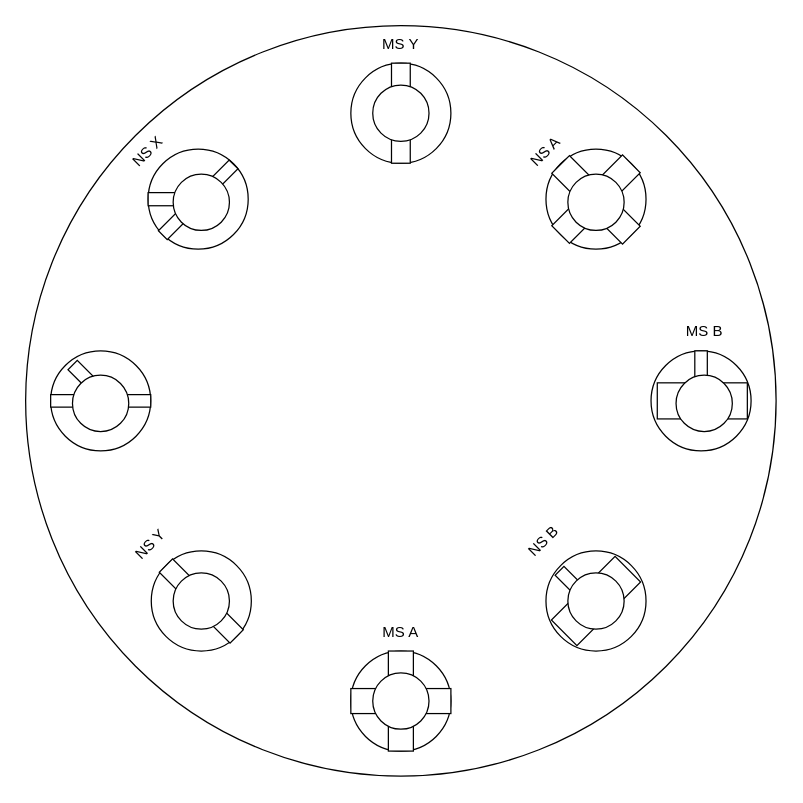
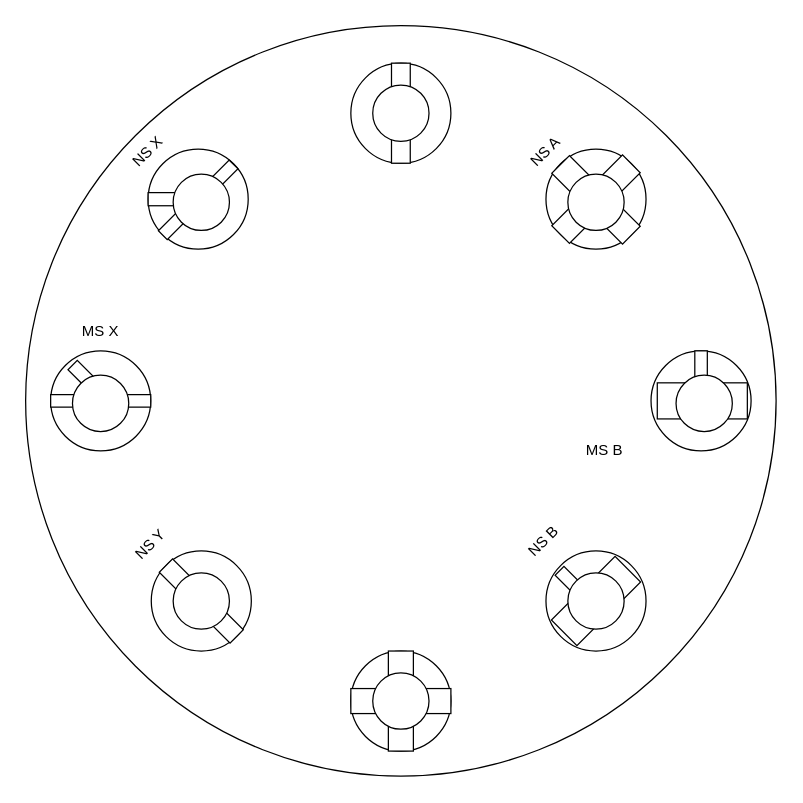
  <mxCell id="0" />
  <mxCell id="1" parent="0" />
  <mxCell id="2" value="" style="ellipse;whiteSpace=wrap;html=1;aspect=fixed;" parent="1" vertex="1"><mxGeometry x="20" y="20" width="600" height="600" as="geometry" /></mxCell>
  <mxCell id="3" value="" style="ellipse;whiteSpace=wrap;html=1;aspect=fixed;" parent="1" vertex="1"><mxGeometry x="280" y="50" width="80" height="80" as="geometry" /></mxCell>
  <mxCell id="4" value="" style="ellipse;whiteSpace=wrap;html=1;aspect=fixed;" parent="1" vertex="1"><mxGeometry x="520" y="280" width="80" height="80" as="geometry" /></mxCell>
  <mxCell id="5" value="" style="ellipse;whiteSpace=wrap;html=1;aspect=fixed;fontStyle=1" parent="1" vertex="1"><mxGeometry x="40" y="280" width="80" height="80" as="geometry" /></mxCell>
  <mxCell id="6" value="" style="ellipse;whiteSpace=wrap;html=1;aspect=fixed;" parent="1" vertex="1"><mxGeometry x="280" y="520" width="80" height="80" as="geometry" /></mxCell>
  <mxCell id="7" value="" style="ellipse;whiteSpace=wrap;html=1;aspect=fixed;fontStyle=1" parent="1" vertex="1"><mxGeometry x="120.44" y="440" width="80" height="80" as="geometry" /></mxCell>
  <mxCell id="8" value="" style="ellipse;whiteSpace=wrap;html=1;aspect=fixed;fontStyle=1" parent="1" vertex="1"><mxGeometry x="436" y="118.75" width="80" height="80" as="geometry" /></mxCell>
  <mxCell id="9" value="" style="ellipse;whiteSpace=wrap;html=1;aspect=fixed;fontStyle=1" parent="1" vertex="1"><mxGeometry x="117.94" y="118.75" width="80" height="80" as="geometry" /></mxCell>
  <mxCell id="10" value="" style="ellipse;whiteSpace=wrap;html=1;aspect=fixed;fontStyle=1" parent="1" vertex="1"><mxGeometry x="436" y="440" width="80" height="80" as="geometry" /></mxCell>
  <mxCell id="11" value="" style="rounded=0;whiteSpace=wrap;html=1;" parent="1" vertex="1"><mxGeometry x="40" y="315" width="80" height="10" as="geometry" /></mxCell>
  <mxCell id="12" value="" style="rounded=0;whiteSpace=wrap;html=1;rotation=45;" parent="1" vertex="1"><mxGeometry x="52" y="299.5" width="38" height="10.5" as="geometry" /></mxCell>
  <mxCell id="13" value="" style="ellipse;whiteSpace=wrap;html=1;aspect=fixed;" parent="1" vertex="1"><mxGeometry x="57.44" y="299.5" width="45" height="45" as="geometry" /></mxCell>
  <mxCell id="14" value="" style="rounded=0;whiteSpace=wrap;html=1;rotation=-45;" parent="1" vertex="1"><mxGeometry x="117.94" y="154.25" width="80" height="10" as="geometry" /></mxCell>
  <mxCell id="15" value="" style="rounded=0;whiteSpace=wrap;html=1;rotation=0;" parent="1" vertex="1"><mxGeometry x="117.94" y="153.5" width="42" height="10.5" as="geometry" /></mxCell>
  <mxCell id="16" value="" style="ellipse;whiteSpace=wrap;html=1;aspect=fixed;" parent="1" vertex="1"><mxGeometry x="137.94" y="138.75" width="45" height="45" as="geometry" /></mxCell>
  <mxCell id="17" value="" style="rounded=0;whiteSpace=wrap;html=1;" parent="1" vertex="1"><mxGeometry x="280" y="550" width="80" height="20" as="geometry" /></mxCell>
  <mxCell id="18" value="" style="rounded=0;whiteSpace=wrap;html=1;" parent="1" vertex="1"><mxGeometry x="310" y="520" width="20" height="80" as="geometry" /></mxCell>
  <mxCell id="19" value="" style="ellipse;whiteSpace=wrap;html=1;aspect=fixed;" parent="1" vertex="1"><mxGeometry x="297.5" y="537.5" width="45" height="45" as="geometry" /></mxCell>
  <mxCell id="20" value="" style="rounded=0;whiteSpace=wrap;html=1;rotation=45;" parent="1" vertex="1"><mxGeometry x="436" y="149.25" width="80" height="20" as="geometry" /></mxCell>
  <mxCell id="21" value="" style="rounded=0;whiteSpace=wrap;html=1;rotation=45;" parent="1" vertex="1"><mxGeometry x="466" y="118.75" width="20" height="80" as="geometry" /></mxCell>
  <mxCell id="22" value="" style="ellipse;whiteSpace=wrap;html=1;aspect=fixed;" parent="1" vertex="1"><mxGeometry x="453.5" y="138.75" width="45" height="45" as="geometry" /></mxCell>
  <mxCell id="23" value="" style="rounded=0;whiteSpace=wrap;html=1;" parent="1" vertex="1"><mxGeometry x="312.5" y="50" width="15" height="80" as="geometry" /></mxCell>
  <mxCell id="24" value="" style="ellipse;whiteSpace=wrap;html=1;aspect=fixed;" parent="1" vertex="1"><mxGeometry x="297.5" y="67.5" width="45" height="45" as="geometry" /></mxCell>
  <mxCell id="25" value="" style="rounded=0;whiteSpace=wrap;html=1;rotation=-45;" parent="1" vertex="1"><mxGeometry x="152.94" y="440" width="15" height="80" as="geometry" /></mxCell>
  <mxCell id="26" value="" style="ellipse;whiteSpace=wrap;html=1;aspect=fixed;" parent="1" vertex="1"><mxGeometry x="137.94" y="457.5" width="45" height="45" as="geometry" /></mxCell>
  <mxCell id="27" value="" style="rounded=0;whiteSpace=wrap;html=1;rotation=0;" parent="1" vertex="1"><mxGeometry x="555" y="280" width="10" height="40" as="geometry" /></mxCell>
  <mxCell id="28" value="" style="rounded=0;whiteSpace=wrap;html=1;" parent="1" vertex="1"><mxGeometry x="525" y="305.58" width="72" height="28.85" as="geometry" /></mxCell>
  <mxCell id="29" value="" style="ellipse;whiteSpace=wrap;html=1;aspect=fixed;" parent="1" vertex="1"><mxGeometry x="540" y="299.5" width="45" height="45" as="geometry" /></mxCell>
  <mxCell id="30" value="" style="rounded=0;whiteSpace=wrap;html=1;rotation=-45;" parent="1" vertex="1"><mxGeometry x="456" y="450" width="10" height="40" as="geometry" /></mxCell>
  <mxCell id="31" value="" style="rounded=0;whiteSpace=wrap;html=1;rotation=-45;" parent="1" vertex="1"><mxGeometry x="440" y="465.58" width="72" height="28.85" as="geometry" /></mxCell>
  <mxCell id="32" value="" style="ellipse;whiteSpace=wrap;html=1;aspect=fixed;" parent="1" vertex="1"><mxGeometry x="453.5" y="457.5" width="45" height="45" as="geometry" /></mxCell>
- <mxCell id="33" value="MS Y" style="text;html=1;strokeColor=none;fillColor=none;align=center;verticalAlign=middle;whiteSpace=wrap;rounded=0;" parent="1" vertex="1"><mxGeometry x="290" y="20" width="60" height="30" as="geometry" /></mxCell>
- <mxCell id="35" value="&lt;div&gt;MS A&lt;/div&gt;" style="text;html=1;strokeColor=none;fillColor=none;align=center;verticalAlign=middle;whiteSpace=wrap;rounded=0;" parent="1" vertex="1"><mxGeometry x="290" y="490" width="60" height="30" as="geometry" /></mxCell>
- <mxCell id="36" value="&lt;div&gt;MS B&lt;/div&gt;" style="text;html=1;strokeColor=none;fillColor=none;align=center;verticalAlign=middle;whiteSpace=wrap;rounded=0;" parent="1" vertex="1"><mxGeometry x="532.5" y="250" width="60" height="30" as="geometry" /></mxCell>
+ <mxCell id="34" value="&lt;div&gt;MS X&lt;/div&gt;" style="text;html=1;strokeColor=none;fillColor=none;align=center;verticalAlign=middle;whiteSpace=wrap;rounded=0;" parent="1" vertex="1"><mxGeometry x="49.94" y="250" width="60" height="30" as="geometry" /></mxCell>
+ <mxCell id="36" value="&lt;div&gt;MS B&lt;/div&gt;" style="text;html=1;strokeColor=none;fillColor=none;align=center;verticalAlign=middle;whiteSpace=wrap;rounded=0;" parent="1" vertex="1"><mxGeometry x="452.5" y="345" width="60" height="30" as="geometry" /></mxCell>
  <mxCell id="37" value="NS X" style="text;html=1;strokeColor=none;fillColor=none;align=center;verticalAlign=middle;whiteSpace=wrap;rounded=0;rotation=-45;" parent="1" vertex="1"><mxGeometry x="87.94" y="106.25" width="60" height="30" as="geometry" /></mxCell>
  <mxCell id="38" value="NS Y" style="text;html=1;strokeColor=none;fillColor=none;align=center;verticalAlign=middle;whiteSpace=wrap;rounded=0;rotation=-45;" parent="1" vertex="1"><mxGeometry x="90" y="420" width="60" height="30" as="geometry" /></mxCell>
  <mxCell id="39" value="NS A" style="text;html=1;strokeColor=none;fillColor=none;align=center;verticalAlign=middle;whiteSpace=wrap;rounded=0;rotation=-45;" parent="1" vertex="1"><mxGeometry x="406" y="106.25" width="60" height="30" as="geometry" /></mxCell>
  <mxCell id="40" value="&lt;div&gt;NS B&lt;/div&gt;" style="text;html=1;strokeColor=none;fillColor=none;align=center;verticalAlign=middle;whiteSpace=wrap;rounded=0;rotation=-45;" parent="1" vertex="1"><mxGeometry x="403.5" y="417.5" width="60" height="30" as="geometry" /></mxCell>
